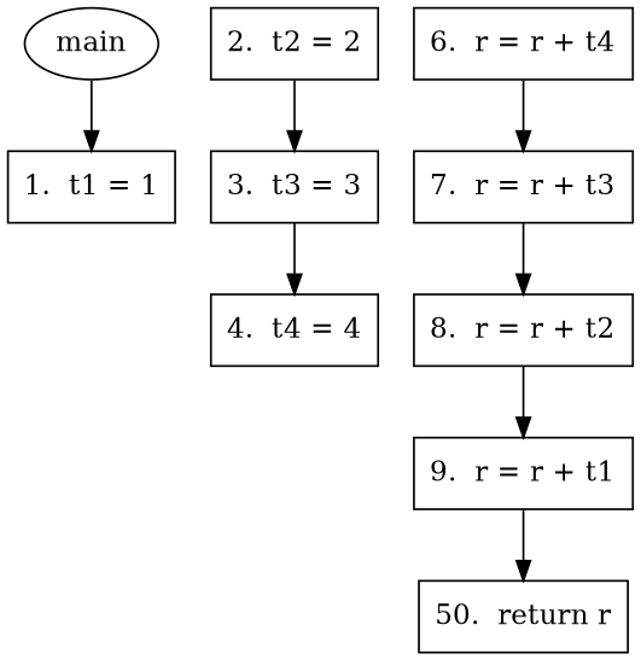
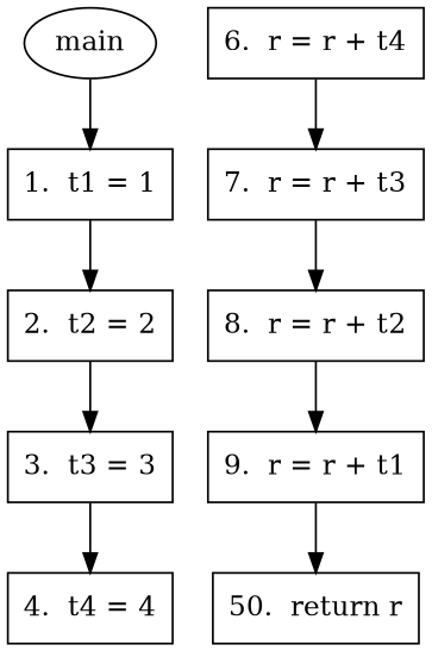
  digraph {
    node [shape=rectangle]
    n1 [label="1.  t1 = 1"]
    main [shape=""]
    n3 [label="2.  t2 = 2"]
    n4 [label="3.  t3 = 3"]
    n5 [label="4.  t4 = 4"]
    n6 [label="6.  r = r + t4"]
    n7 [label="7.  r = r + t3"]
    n8 [label="8.  r = r + t2"]
    n9 [label="9.  r = r + t1"]
    n10 [label="50.  return r"]
    subgraph sub_1 {
      n1
      main
      n3
      n4
      n5
      n6
      n7
      n8
      n9
      n10
    }
+   n1 -> n3
    main -> n1
    n3 -> n4
    n4 -> n5
    n6 -> n7
    n7 -> n8
    n8 -> n9
    n9 -> n10
  }
